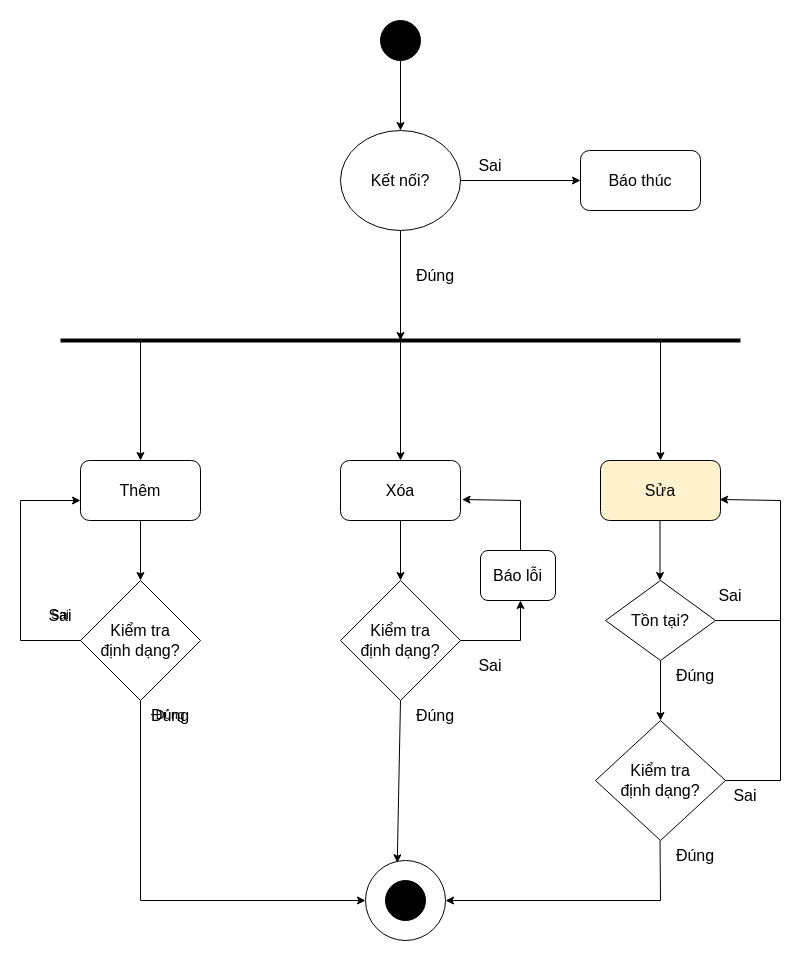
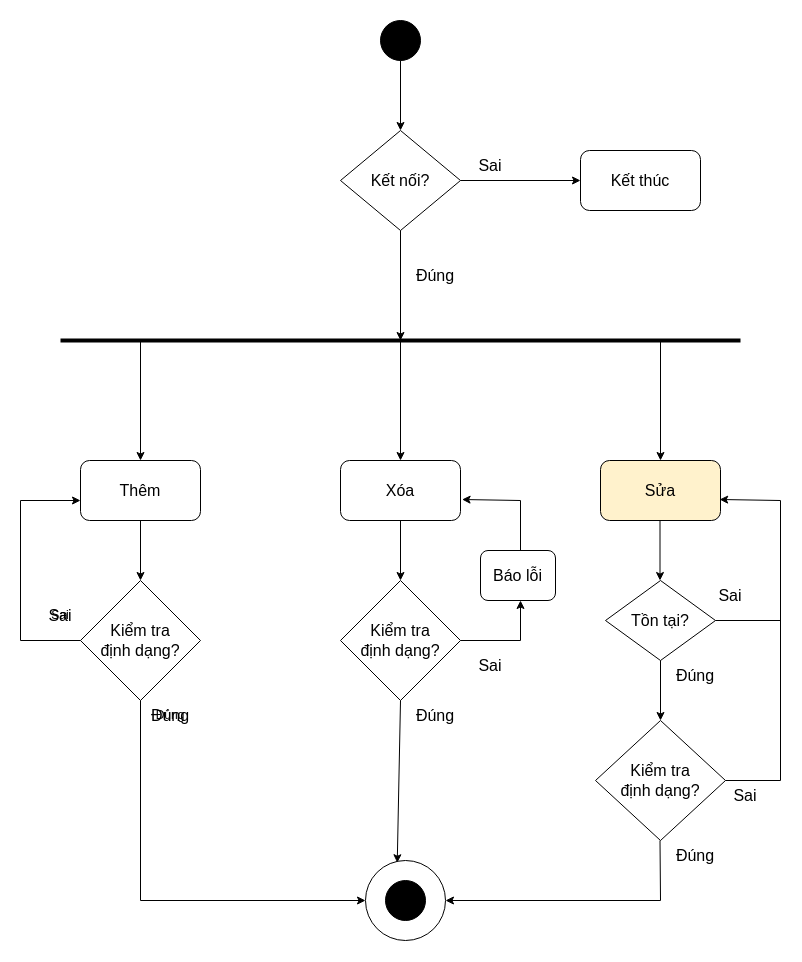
  <mxCell id="0" />
  <mxCell id="1" parent="0" />
  <mxCell id="2" value="" style="ellipse;whiteSpace=wrap;html=1;aspect=fixed;fillColor=#000000;fillStyle=auto;" parent="1" vertex="1"><mxGeometry x="380" width="40" height="40" as="geometry" y="20" /></mxCell>
  <mxCell id="3" value="" style="endArrow=classic;html=1;rounded=0;exitX=0.5;exitY=1;exitDx=0;exitDy=0;entryX=0.5;entryY=0;entryDx=0;entryDy=0;" parent="1" source="2" target="4" edge="1"><mxGeometry width="50" height="50" relative="1" as="geometry"><mxPoint x="405" y="100" as="sourcePoint" /><mxPoint x="400" y="130" as="targetPoint" /></mxGeometry></mxCell>
- <mxCell id="4" value="Kết nối?" style="ellipse;whiteSpace=wrap;html=1;fontSize=16;" parent="1" vertex="1"><mxGeometry x="340" y="130" width="120" height="100" as="geometry" /></mxCell>
+ <mxCell id="4" value="Kết nối?" style="rhombus;whiteSpace=wrap;html=1;fontSize=16;" parent="1" vertex="1"><mxGeometry x="340" y="130" width="120" height="100" as="geometry" /></mxCell>
  <mxCell id="5" value="Sai" style="text;html=1;strokeColor=none;fillColor=none;align=center;verticalAlign=middle;whiteSpace=wrap;rounded=0;fontSize=16;" parent="1" vertex="1"><mxGeometry x="460" y="150" width="60" height="30" as="geometry" /></mxCell>
  <mxCell id="6" value="" style="endArrow=classic;html=1;rounded=0;exitX=0.5;exitY=1;exitDx=0;exitDy=0;" parent="1" source="4" edge="1"><mxGeometry width="50" height="50" relative="1" as="geometry"><mxPoint x="400" y="250" as="sourcePoint" /><mxPoint x="400" y="340" as="targetPoint" /></mxGeometry></mxCell>
  <mxCell id="7" value="Đúng" style="text;html=1;strokeColor=none;fillColor=none;align=center;verticalAlign=middle;whiteSpace=wrap;rounded=0;fontSize=16;" parent="1" vertex="1"><mxGeometry x="405" y="260" width="60" height="30" as="geometry" /></mxCell>
  <mxCell id="8" value="" style="endArrow=none;html=1;rounded=0;fontSize=11;strokeWidth=4;" parent="1" edge="1"><mxGeometry width="50" height="50" relative="1" as="geometry"><mxPoint x="60" y="340" as="sourcePoint" /><mxPoint x="740" y="340" as="targetPoint" /></mxGeometry></mxCell>
  <mxCell id="9" value="" style="endArrow=classic;html=1;rounded=0;" parent="1" edge="1"><mxGeometry width="50" height="50" relative="1" as="geometry"><mxPoint x="140" y="340" as="sourcePoint" /><mxPoint x="140" y="460" as="targetPoint" /></mxGeometry></mxCell>
  <mxCell id="10" value="" style="endArrow=classic;html=1;rounded=0;" parent="1" edge="1"><mxGeometry width="50" height="50" relative="1" as="geometry"><mxPoint x="400" y="340" as="sourcePoint" /><mxPoint x="400" y="460" as="targetPoint" /></mxGeometry></mxCell>
  <mxCell id="11" value="" style="endArrow=classic;html=1;rounded=0;" parent="1" edge="1"><mxGeometry width="50" height="50" relative="1" as="geometry"><mxPoint x="660" y="340" as="sourcePoint" /><mxPoint x="660" y="460" as="targetPoint" /></mxGeometry></mxCell>
  <mxCell id="12" value="Thêm" style="rounded=1;whiteSpace=wrap;html=1;fontSize=16;" parent="1" vertex="1"><mxGeometry x="80" y="460" width="120" height="60" as="geometry" /></mxCell>
  <mxCell id="13" value="Xóa" style="rounded=1;whiteSpace=wrap;html=1;fontSize=16;" parent="1" vertex="1"><mxGeometry x="340" y="460" width="120" height="60" as="geometry" /></mxCell>
  <mxCell id="14" value="Sửa" style="rounded=1;whiteSpace=wrap;html=1;fontSize=16;fillColor=#fff2cc;" parent="1" vertex="1"><mxGeometry x="600" y="460" width="120" height="60" as="geometry" /></mxCell>
  <mxCell id="15" value="Kiểm tra&lt;br style=&quot;font-size: 16px;&quot;&gt;định dạng?" style="rhombus;whiteSpace=wrap;html=1;fontSize=16;" parent="1" vertex="1"><mxGeometry x="80" y="580" width="120" height="120" as="geometry" /></mxCell>
  <mxCell id="16" value="" style="endArrow=classic;html=1;rounded=0;entryX=0.5;entryY=0;entryDx=0;entryDy=0;" parent="1" target="15" edge="1"><mxGeometry width="50" height="50" relative="1" as="geometry"><mxPoint x="140" y="520" as="sourcePoint" /><mxPoint x="190" y="470" as="targetPoint" /></mxGeometry></mxCell>
  <mxCell id="17" value="" style="endArrow=classic;html=1;rounded=0;" parent="1" edge="1"><mxGeometry width="50" height="50" relative="1" as="geometry"><mxPoint x="400" y="520" as="sourcePoint" /><mxPoint x="400" y="580" as="targetPoint" /></mxGeometry></mxCell>
  <mxCell id="18" value="" style="endArrow=classic;html=1;rounded=0;" parent="1" edge="1"><mxGeometry width="50" height="50" relative="1" as="geometry"><mxPoint x="659.5" y="520" as="sourcePoint" /><mxPoint x="659.5" y="580" as="targetPoint" /></mxGeometry></mxCell>
  <mxCell id="19" value="Kiểm tra&lt;br style=&quot;font-size: 16px;&quot;&gt;định dạng?" style="rhombus;whiteSpace=wrap;html=1;fontSize=16;" parent="1" vertex="1"><mxGeometry x="340" y="580" width="120" height="120" as="geometry" /></mxCell>
  <mxCell id="20" value="Kiểm tra&lt;br style=&quot;font-size: 16px;&quot;&gt;định dạng?" style="rhombus;whiteSpace=wrap;html=1;fontSize=16;" parent="1" vertex="1"><mxGeometry x="595" y="720" width="130" height="120" as="geometry" /></mxCell>
  <mxCell id="21" value="" style="endArrow=none;html=1;rounded=0;exitX=0;exitY=0.5;exitDx=0;exitDy=0;" parent="1" source="15" edge="1"><mxGeometry width="50" height="50" relative="1" as="geometry"><mxPoint x="50" y="640" as="sourcePoint" /><mxPoint x="20" y="640" as="targetPoint" /></mxGeometry></mxCell>
  <mxCell id="22" value="" style="endArrow=none;html=1;rounded=0;" parent="1" edge="1"><mxGeometry width="50" height="50" relative="1" as="geometry"><mxPoint x="20" y="640" as="sourcePoint" /><mxPoint x="20" y="500" as="targetPoint" /></mxGeometry></mxCell>
  <mxCell id="23" value="" style="endArrow=classic;html=1;rounded=0;" parent="1" edge="1"><mxGeometry width="50" height="50" relative="1" as="geometry"><mxPoint x="20" y="500" as="sourcePoint" /><mxPoint x="80" y="500" as="targetPoint" /></mxGeometry></mxCell>
  <mxCell id="24" value="" style="endArrow=none;html=1;rounded=0;" parent="1" edge="1"><mxGeometry width="50" height="50" relative="1" as="geometry"><mxPoint x="460" y="640" as="sourcePoint" /><mxPoint x="520" y="640" as="targetPoint" /></mxGeometry></mxCell>
  <mxCell id="25" value="Báo lỗi" style="rounded=1;whiteSpace=wrap;html=1;fontSize=16;" parent="1" vertex="1"><mxGeometry x="480" y="550" width="75" height="50" as="geometry" /></mxCell>
  <mxCell id="26" value="" style="endArrow=classic;html=1;rounded=0;" parent="1" edge="1"><mxGeometry width="50" height="50" relative="1" as="geometry"><mxPoint x="520" y="640" as="sourcePoint" /><mxPoint x="520" y="600" as="targetPoint" /></mxGeometry></mxCell>
  <mxCell id="27" value="" style="endArrow=none;html=1;rounded=0;" parent="1" edge="1"><mxGeometry width="50" height="50" relative="1" as="geometry"><mxPoint x="520" y="550" as="sourcePoint" /><mxPoint x="520" y="500" as="targetPoint" /></mxGeometry></mxCell>
  <mxCell id="28" value="" style="endArrow=classic;html=1;rounded=0;entryX=1.013;entryY=0.65;entryDx=0;entryDy=0;entryPerimeter=0;" parent="1" target="13" edge="1"><mxGeometry width="50" height="50" relative="1" as="geometry"><mxPoint x="520" y="500" as="sourcePoint" /><mxPoint x="570" y="450" as="targetPoint" /></mxGeometry></mxCell>
  <mxCell id="29" value="Tồn tại?" style="rhombus;whiteSpace=wrap;html=1;fontSize=16;" parent="1" vertex="1"><mxGeometry x="605" y="580" width="110" height="80" as="geometry" /></mxCell>
  <mxCell id="30" value="" style="endArrow=none;html=1;rounded=0;" parent="1" edge="1"><mxGeometry width="50" height="50" relative="1" as="geometry"><mxPoint x="715" y="620" as="sourcePoint" /><mxPoint x="780" y="620" as="targetPoint" /></mxGeometry></mxCell>
  <mxCell id="31" value="" style="endArrow=classic;html=1;rounded=0;exitX=0.5;exitY=1;exitDx=0;exitDy=0;entryX=0.5;entryY=0;entryDx=0;entryDy=0;" parent="1" source="29" target="20" edge="1"><mxGeometry width="50" height="50" relative="1" as="geometry"><mxPoint x="665" y="670" as="sourcePoint" /><mxPoint x="715" y="620" as="targetPoint" /></mxGeometry></mxCell>
  <mxCell id="32" value="" style="endArrow=none;html=1;rounded=0;" parent="1" edge="1"><mxGeometry width="50" height="50" relative="1" as="geometry"><mxPoint x="725" y="780" as="sourcePoint" /><mxPoint x="780" y="780" as="targetPoint" /></mxGeometry></mxCell>
  <mxCell id="33" value="" style="endArrow=none;html=1;rounded=0;exitX=0.5;exitY=1;exitDx=0;exitDy=0;" parent="1" source="15" edge="1"><mxGeometry width="50" height="50" relative="1" as="geometry"><mxPoint x="170" y="750" as="sourcePoint" /><mxPoint x="140" y="900" as="targetPoint" /></mxGeometry></mxCell>
  <mxCell id="34" value="" style="ellipse;whiteSpace=wrap;html=1;aspect=fixed;" parent="1" vertex="1"><mxGeometry x="365" y="860" width="80" height="80" as="geometry" /></mxCell>
  <mxCell id="35" value="" style="ellipse;whiteSpace=wrap;html=1;aspect=fixed;fillColor=#000000;fillStyle=auto;" parent="1" vertex="1"><mxGeometry x="385" y="880" width="40" height="40" as="geometry" /></mxCell>
  <mxCell id="36" value="" style="endArrow=classic;html=1;rounded=0;entryX=0;entryY=0.5;entryDx=0;entryDy=0;" parent="1" target="34" edge="1"><mxGeometry width="50" height="50" relative="1" as="geometry"><mxPoint x="140" y="900" as="sourcePoint" /><mxPoint x="190" y="850" as="targetPoint" /></mxGeometry></mxCell>
  <mxCell id="37" value="" style="endArrow=classic;html=1;rounded=0;entryX=1;entryY=0.5;entryDx=0;entryDy=0;" parent="1" target="34" edge="1"><mxGeometry width="50" height="50" relative="1" as="geometry"><mxPoint x="660" y="900" as="sourcePoint" /><mxPoint x="745" y="950" as="targetPoint" /></mxGeometry></mxCell>
  <mxCell id="38" value="" style="endArrow=none;html=1;rounded=0;exitX=0.5;exitY=1;exitDx=0;exitDy=0;" parent="1" edge="1"><mxGeometry width="50" height="50" relative="1" as="geometry"><mxPoint x="659.5" y="840" as="sourcePoint" /><mxPoint x="660" y="900" as="targetPoint" /></mxGeometry></mxCell>
  <mxCell id="39" value="" style="endArrow=classic;html=1;rounded=0;entryX=0.397;entryY=0.028;entryDx=0;entryDy=0;exitX=0.5;exitY=1;exitDx=0;exitDy=0;entryPerimeter=0;" parent="1" source="19" target="34" edge="1"><mxGeometry width="50" height="50" relative="1" as="geometry"><mxPoint x="320" y="730" as="sourcePoint" /><mxPoint x="545" y="730" as="targetPoint" /></mxGeometry></mxCell>
  <mxCell id="40" value="" style="endArrow=none;html=1;rounded=0;" parent="1" edge="1"><mxGeometry width="50" height="50" relative="1" as="geometry"><mxPoint x="780" y="780" as="sourcePoint" /><mxPoint x="780" y="500" as="targetPoint" /></mxGeometry></mxCell>
  <mxCell id="41" value="" style="endArrow=classic;html=1;rounded=0;entryX=0.993;entryY=0.65;entryDx=0;entryDy=0;entryPerimeter=0;" parent="1" target="14" edge="1"><mxGeometry width="50" height="50" relative="1" as="geometry"><mxPoint x="780" y="500" as="sourcePoint" /><mxPoint x="430" y="590" as="targetPoint" /></mxGeometry></mxCell>
  <mxCell id="42" value="Sai" style="text;html=1;strokeColor=none;fillColor=none;align=center;verticalAlign=middle;whiteSpace=wrap;rounded=0;" parent="1" vertex="1"><mxGeometry x="30" y="600" width="60" height="30" as="geometry" /></mxCell>
  <mxCell id="43" value="Đúng" style="text;html=1;strokeColor=none;fillColor=none;align=center;verticalAlign=middle;whiteSpace=wrap;rounded=0;fontSize=16;" parent="1" vertex="1"><mxGeometry x="405" y="700" width="60" height="30" as="geometry" /></mxCell>
  <mxCell id="44" value="Đúng" style="text;html=1;strokeColor=none;fillColor=none;align=center;verticalAlign=middle;whiteSpace=wrap;rounded=0;" parent="1" vertex="1"><mxGeometry x="140" y="700" width="60" height="30" as="geometry" /></mxCell>
  <mxCell id="45" value="Đúng" style="text;html=1;strokeColor=none;fillColor=none;align=center;verticalAlign=middle;whiteSpace=wrap;rounded=0;fontSize=16;" parent="1" vertex="1"><mxGeometry x="665" y="840" width="60" height="30" as="geometry" /></mxCell>
  <mxCell id="46" value="Sai" style="text;html=1;strokeColor=none;fillColor=none;align=center;verticalAlign=middle;whiteSpace=wrap;rounded=0;fontSize=16;" parent="1" vertex="1"><mxGeometry x="715" y="780" width="60" height="30" as="geometry" /></mxCell>
  <mxCell id="47" value="Đúng" style="text;html=1;strokeColor=none;fillColor=none;align=center;verticalAlign=middle;whiteSpace=wrap;rounded=0;fontSize=16;" parent="1" vertex="1"><mxGeometry x="665" y="660" width="60" height="30" as="geometry" /></mxCell>
  <mxCell id="48" value="Sai" style="text;html=1;strokeColor=none;fillColor=none;align=center;verticalAlign=middle;whiteSpace=wrap;rounded=0;fontSize=16;" parent="1" vertex="1"><mxGeometry x="700" y="580" width="60" height="30" as="geometry" /></mxCell>
  <mxCell id="49" value="Sai" style="text;html=1;strokeColor=none;fillColor=none;align=center;verticalAlign=middle;whiteSpace=wrap;rounded=0;fontSize=16;" parent="1" vertex="1"><mxGeometry x="460" y="650" width="60" height="30" as="geometry" /></mxCell>
  <mxCell id="50" value="Sai" style="text;html=1;strokeColor=none;fillColor=none;align=center;verticalAlign=middle;whiteSpace=wrap;rounded=0;fontSize=16;" parent="1" vertex="1"><mxGeometry x="30" y="600" width="60" height="30" as="geometry" /></mxCell>
  <mxCell id="51" value="Đúng" style="text;html=1;strokeColor=none;fillColor=none;align=center;verticalAlign=middle;whiteSpace=wrap;rounded=0;fontSize=16;" parent="1" vertex="1"><mxGeometry x="140" y="700" width="60" height="30" as="geometry" /></mxCell>
- <mxCell id="52" value="Báo thúc" style="rounded=1;whiteSpace=wrap;html=1;fontSize=16;" vertex="1" parent="1"><mxGeometry x="580" y="150" width="120" height="60" as="geometry" /></mxCell>
+ <mxCell id="52" value="Kết thúc" style="rounded=1;whiteSpace=wrap;html=1;fontSize=16;" vertex="1" parent="1"><mxGeometry x="580" y="150" width="120" height="60" as="geometry" /></mxCell>
  <mxCell id="53" value="" style="endArrow=classic;html=1;rounded=0;exitX=0;exitY=1;exitDx=0;exitDy=0;entryX=0;entryY=0.5;entryDx=0;entryDy=0;" edge="1" parent="1" source="5" target="52"><mxGeometry width="50" height="50" relative="1" as="geometry"><mxPoint x="380" y="360" as="sourcePoint" /><mxPoint x="430" y="310" as="targetPoint" /></mxGeometry></mxCell>
